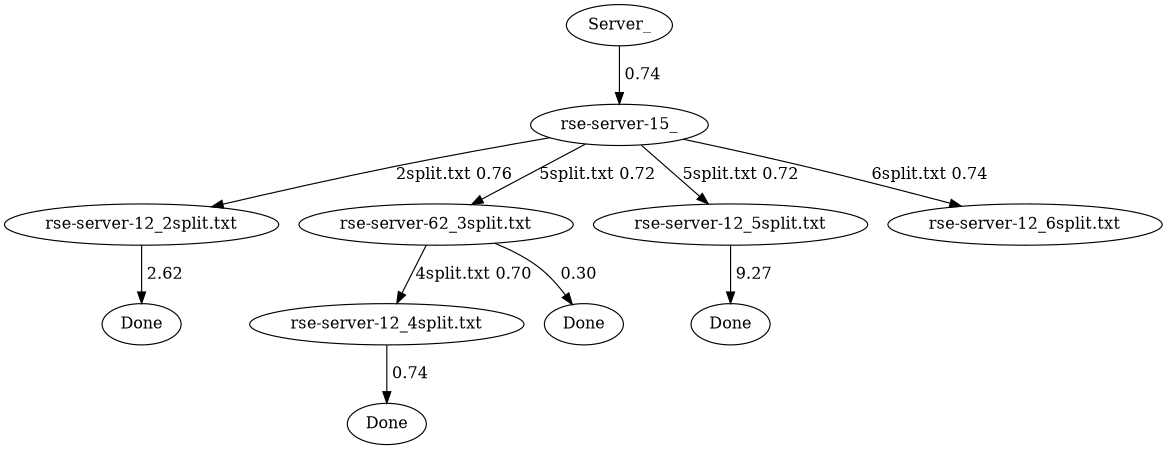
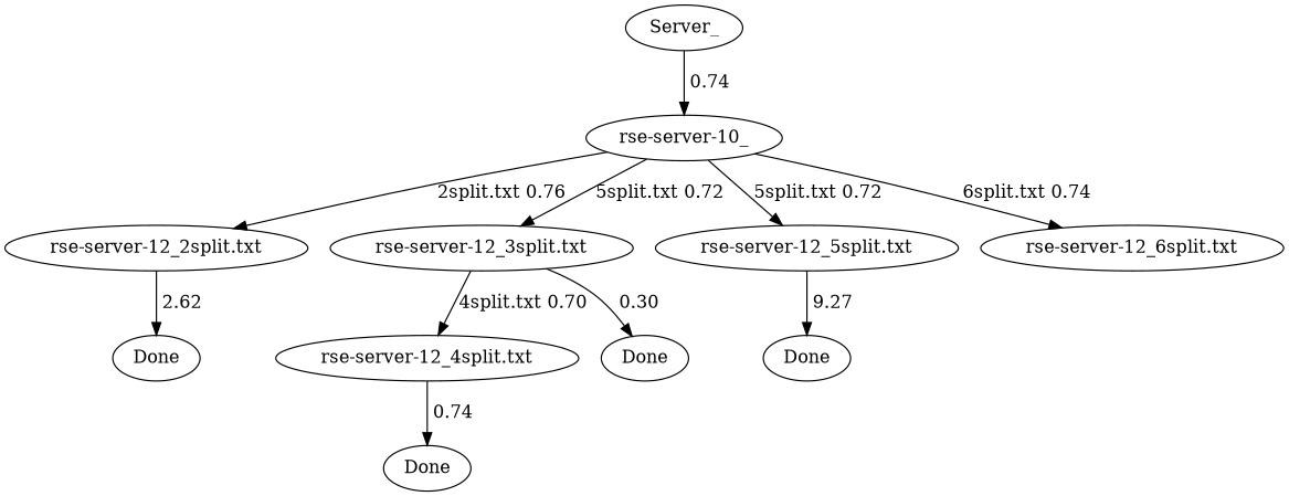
  digraph {
    n1 [label=Server_]
-   n2 [label="rse-server-15_"]
+   n2 [label="rse-server-10_"]
    n3 [label="rse-server-12_2split.txt"]
-   n4 [label="rse-server-62_3split.txt"]
+   n4 [label="rse-server-12_3split.txt"]
    n5 [label="rse-server-12_5split.txt"]
    n6 [label="rse-server-12_6split.txt"]
    n7 [label=Done]
    n8 [label="rse-server-12_4split.txt"]
    n9 [label=Done]
    n10 [label=Done]
    n11 [label=Done]
    n1 -> n2 [label=" 0.74"]
    n2 -> n3 [label="2split.txt 0.76"]
    n2 -> n4 [label="5split.txt 0.72"]
    n2 -> n5 [label="5split.txt 0.72"]
    n2 -> n6 [label="6split.txt 0.74"]
    n3 -> n7 [label=" 2.62"]
    n4 -> n8 [label="4split.txt 0.70"]
    n4 -> n9 [label=" 0.30"]
    n5 -> n11 [label=" 9.27"]
    n8 -> n10 [label=" 0.74"]
  }
